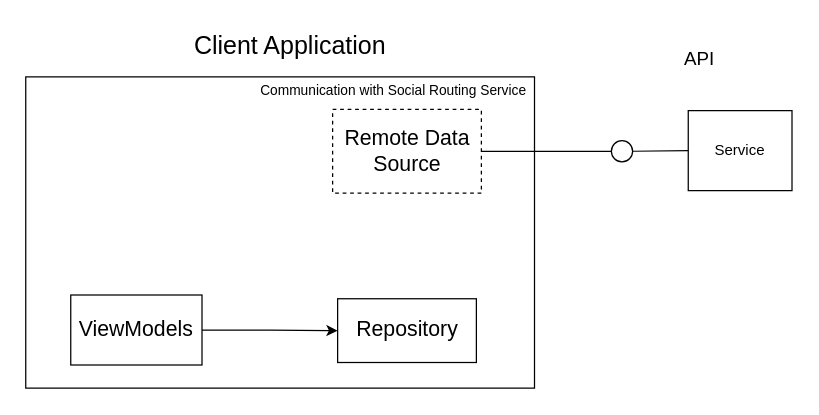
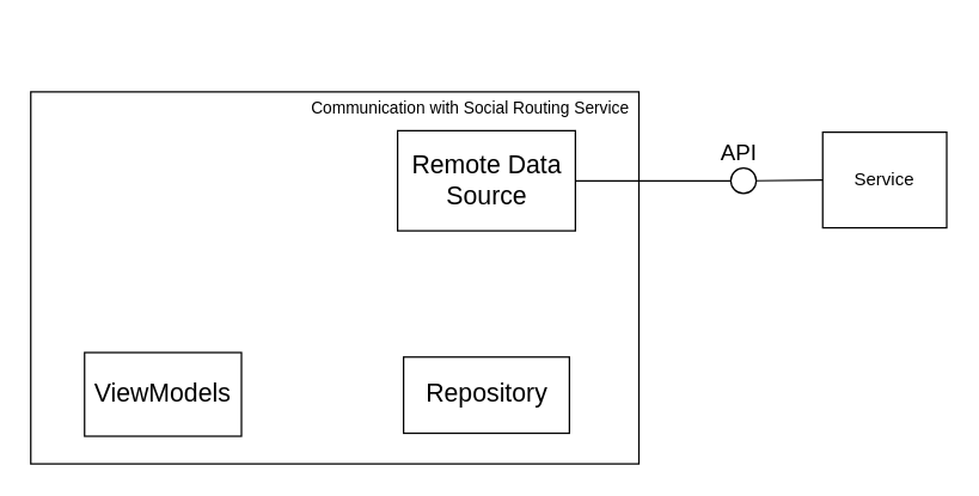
  <mxCell id="0" />
  <mxCell id="1" parent="0" />
  <mxCell id="2" value="" style="rounded=0;whiteSpace=wrap;html=1;" parent="1" vertex="1"><mxGeometry x="20" y="61" width="407" height="249" as="geometry" /></mxCell>
- <mxCell id="3" value="&lt;font style=&quot;font-size: 20px&quot;&gt;Client Application&lt;/font&gt;&lt;br style=&quot;font-size: 17px&quot;&gt;" style="text;html=1;resizable=0;points=[];autosize=1;align=left;verticalAlign=top;spacingTop=-4;strokeColor=none;fillColor=none;fontSize=17;" parent="1" vertex="1"><mxGeometry x="152.5" y="20.5" width="164" height="21" as="geometry" /></mxCell>
  <mxCell id="4" value="Service" style="rounded=0;whiteSpace=wrap;html=1;strokeColor=#000000;fillColor=none;" parent="1" vertex="1"><mxGeometry x="550" y="88" width="83" height="64" as="geometry" /></mxCell>
  <mxCell id="5" value="" style="ellipse;whiteSpace=wrap;html=1;aspect=fixed;strokeColor=#000000;fillColor=none;" parent="1" vertex="1"><mxGeometry x="488.5" y="112" width="17" height="17" as="geometry" /></mxCell>
- <mxCell id="6" value="&lt;font style=&quot;font-size: 15px&quot;&gt;API&lt;/font&gt;" style="text;html=1;resizable=0;points=[];autosize=1;align=left;verticalAlign=top;spacingTop=-4;strokeWidth=1;fontSize=17;" parent="1" vertex="1"><mxGeometry x="545" y="34" width="34" height="20" as="geometry" /></mxCell>
+ <mxCell id="6" value="&lt;font style=&quot;font-size: 15px&quot;&gt;API&lt;/font&gt;" style="text;html=1;resizable=0;points=[];autosize=1;align=left;verticalAlign=top;spacingTop=-4;strokeWidth=1;fontSize=17;" parent="1" vertex="1"><mxGeometry x="480" y="89" width="34" height="20" as="geometry" /></mxCell>
  <mxCell id="7" value="" style="endArrow=none;html=1;fontSize=17;entryX=1;entryY=0.5;entryDx=0;entryDy=0;exitX=0;exitY=0.5;exitDx=0;exitDy=0;" parent="1" source="4" target="5" edge="1"><mxGeometry width="50" height="50" relative="1" as="geometry"><mxPoint x="650" y="141" as="sourcePoint" /><mxPoint x="624" y="177" as="targetPoint" /></mxGeometry></mxCell>
- <mxCell id="8" style="edgeStyle=orthogonalEdgeStyle;rounded=0;orthogonalLoop=1;jettySize=auto;html=1;entryX=0;entryY=0.5;entryDx=0;entryDy=0;fontSize=17;" parent="1" source="9" target="10" edge="1"><mxGeometry relative="1" as="geometry" /></mxCell>
  <mxCell id="9" value="ViewModels" style="rounded=0;whiteSpace=wrap;html=1;strokeColor=#000000;strokeWidth=1;fillColor=none;fontSize=17;" parent="1" vertex="1"><mxGeometry x="56" y="235.5" width="105" height="56" as="geometry" /></mxCell>
  <mxCell id="10" value="Repository" style="rounded=0;whiteSpace=wrap;html=1;strokeColor=#000000;strokeWidth=1;fillColor=none;fontSize=17;" parent="1" vertex="1"><mxGeometry x="269.5" y="238.5" width="111" height="51" as="geometry" /></mxCell>
- <mxCell id="11" value="Remote Data Source" style="rounded=0;whiteSpace=wrap;html=1;strokeColor=#000000;strokeWidth=1;fillColor=none;fontSize=17;dashed=1;" parent="1" vertex="1"><mxGeometry x="265.5" y="87" width="119" height="67" as="geometry" /></mxCell>
+ <mxCell id="11" value="Remote Data Source" style="rounded=0;whiteSpace=wrap;html=1;strokeColor=#000000;strokeWidth=1;fillColor=none;fontSize=17;" parent="1" vertex="1"><mxGeometry x="265.5" y="87" width="119" height="67" as="geometry" /></mxCell>
  <mxCell id="12" value="" style="endArrow=none;html=1;fontSize=17;entryX=0;entryY=0.5;entryDx=0;entryDy=0;exitX=1;exitY=0.5;exitDx=0;exitDy=0;" parent="1" source="11" target="5" edge="1"><mxGeometry width="50" height="50" relative="1" as="geometry"><mxPoint x="471" y="165" as="sourcePoint" /><mxPoint x="521" y="115" as="targetPoint" /></mxGeometry></mxCell>
  <mxCell id="13" value="&lt;font style=&quot;font-size: 11px&quot;&gt;Communication with Social Routing Service&lt;/font&gt;&lt;br&gt;" style="text;html=1;resizable=0;points=[];autosize=1;align=left;verticalAlign=top;spacingTop=-4;fontSize=17;" parent="1" vertex="1"><mxGeometry x="205.5" y="57.5" width="222" height="22" as="geometry" /></mxCell>
